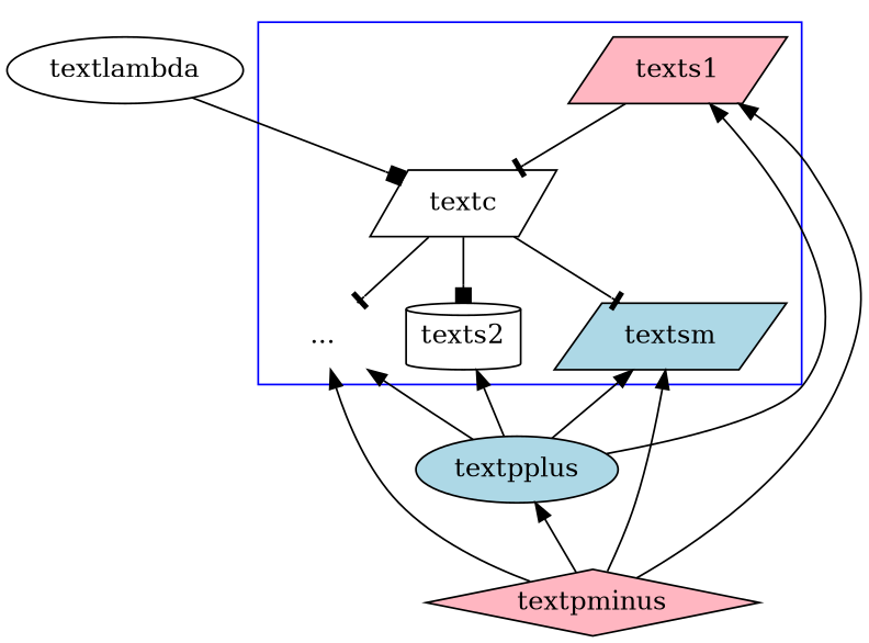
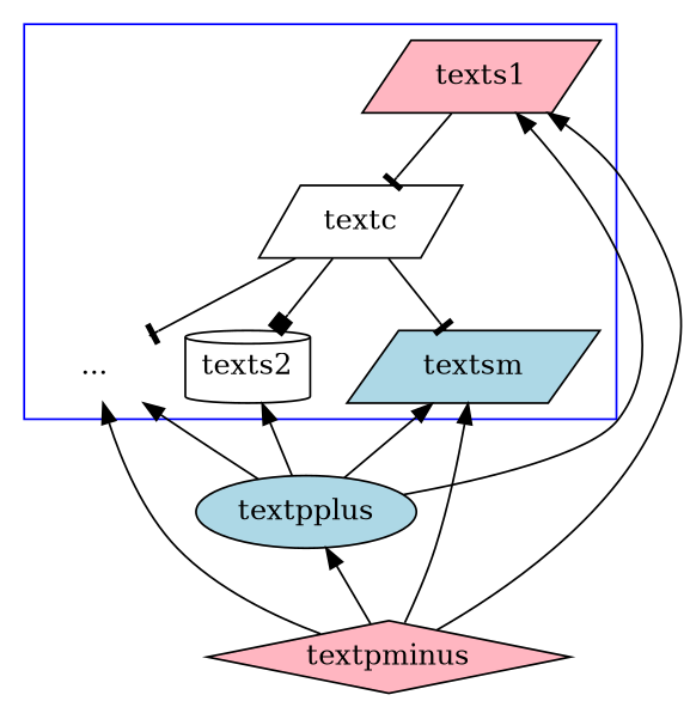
  digraph {
    node [fillcolor=white shape=parallelogram style=filled]
    edge [dir=back]
    n1 [label=textc]
    n2 [fillcolor=lightpink label=texts1]
    n3 [label=texts2 shape=cylinder]
    n4 [label="..." shape=plaintext]
    n5 [fillcolor=lightblue label=textsm]
    textpplus [fillcolor=lightblue shape=ellipse]
    textpminus [fillcolor=lightpink shape=diamond]
-   textlambda [shape=ellipse]
    subgraph cluster_1 {
      color=blue
      ordering=out
      n1
      n2
      n3
      n4
      n5
    }
    n1 -> n3 [arrowhead=box dir=""]
    n1 -> n4 [arrowhead=tee dir=""]
    n1 -> n5 [arrowhead=tee dir=""]
    n2 -> n1 [arrowhead=tee dir=""]
    n2 -> textpplus
    n2 -> textpminus
    n3 -> textpplus
    n4 -> textpplus
    n4 -> textpminus
    n5 -> textpplus
    n5 -> textpminus
    textpplus -> textpminus
-   textlambda -> n1 [arrowhead=box dir=""]
  }
